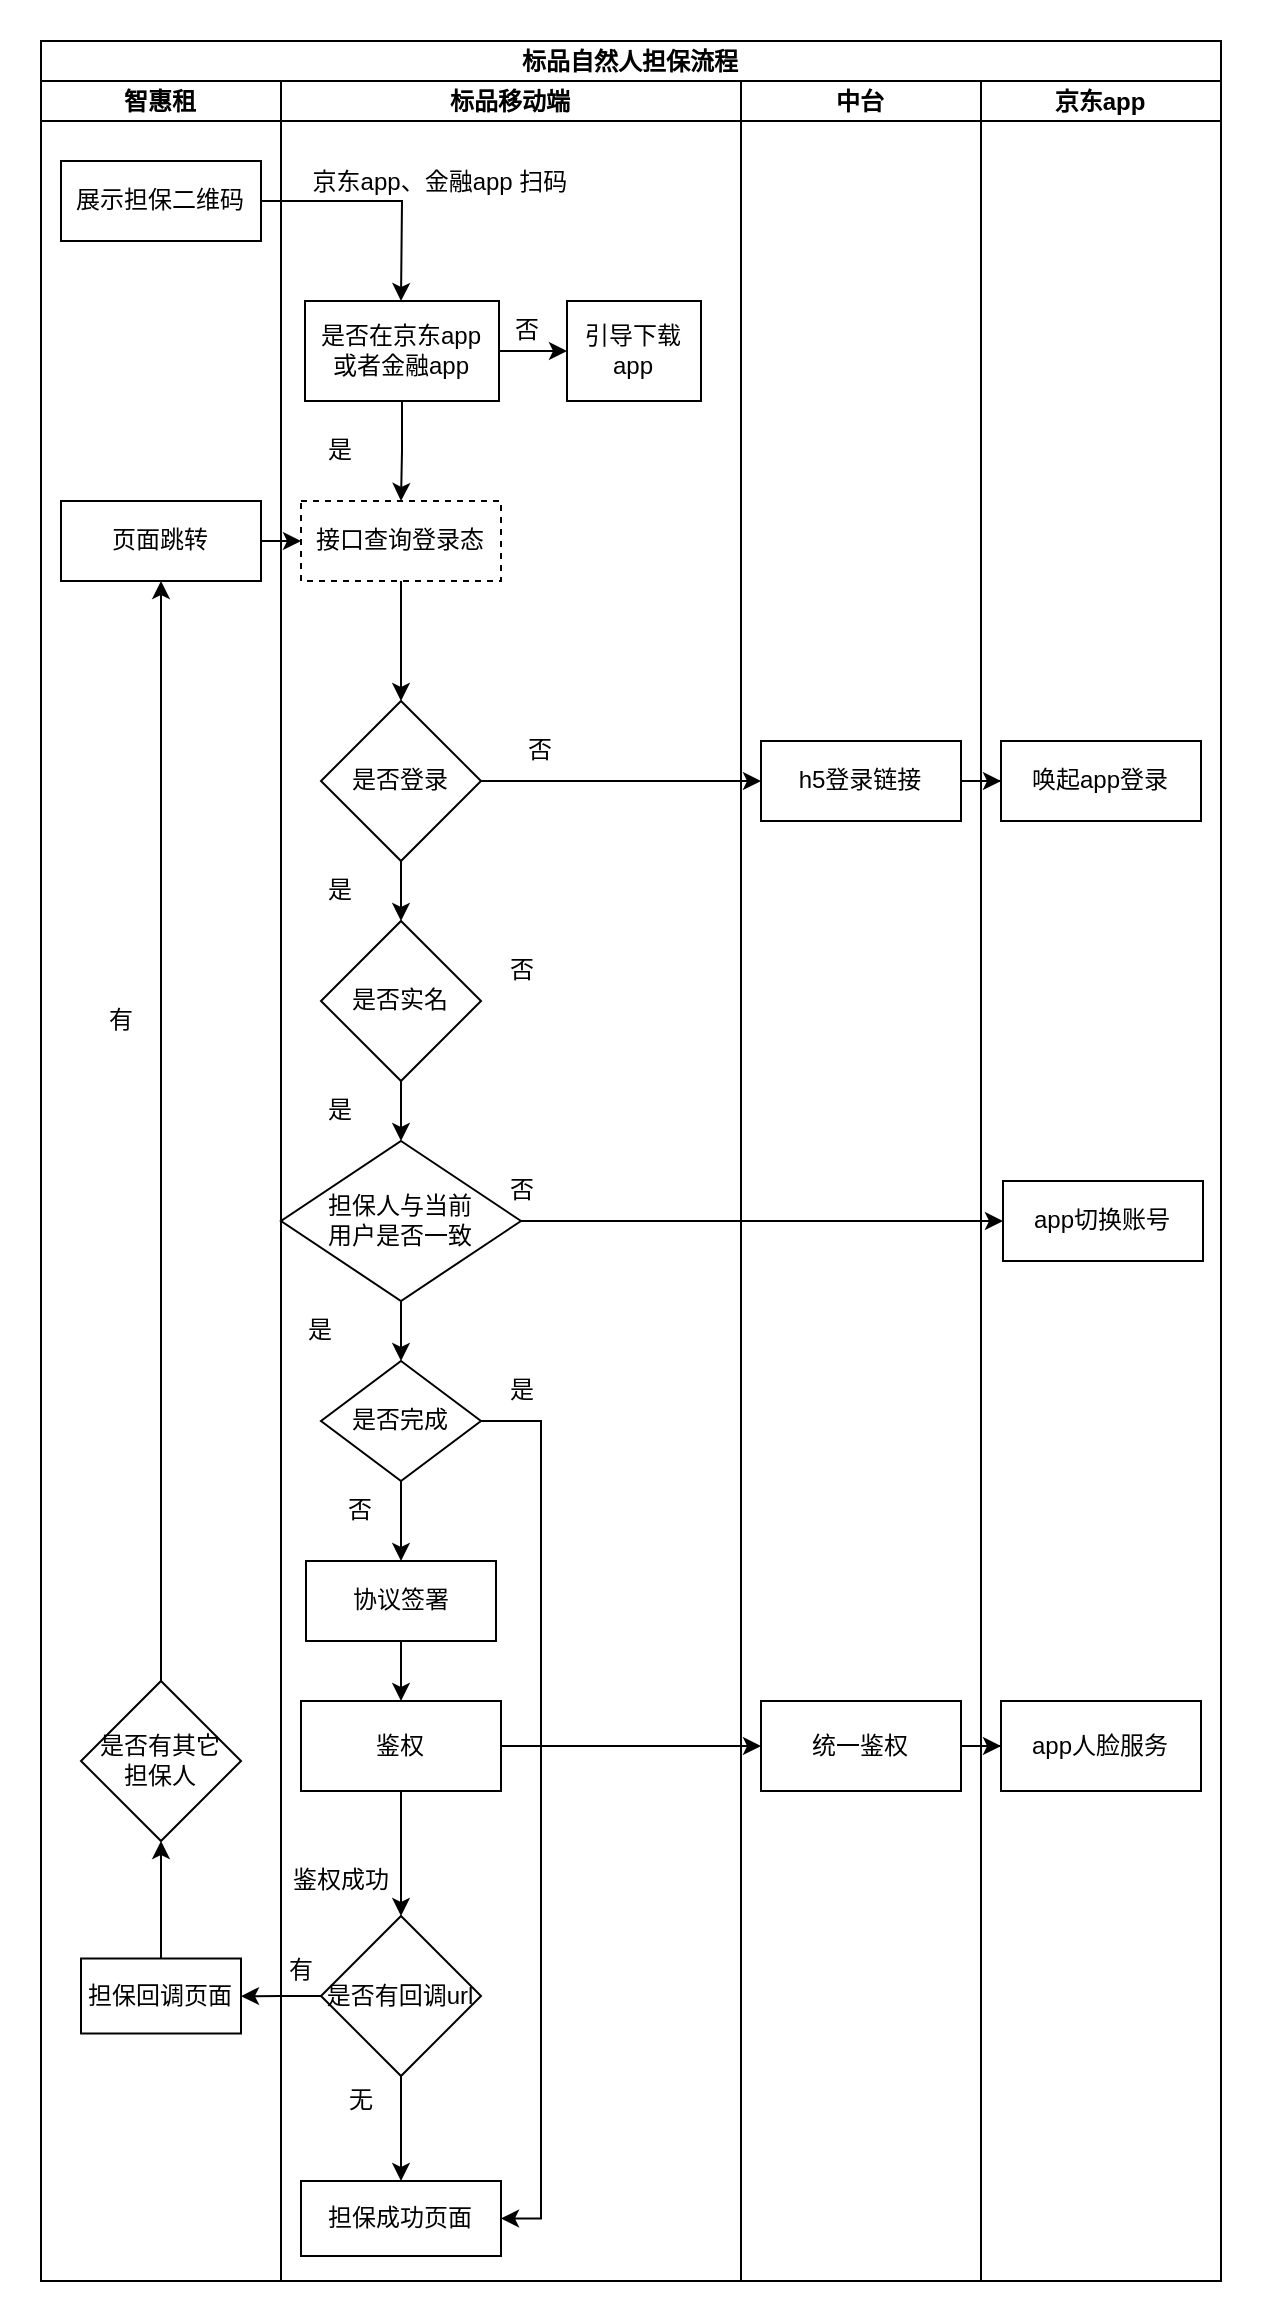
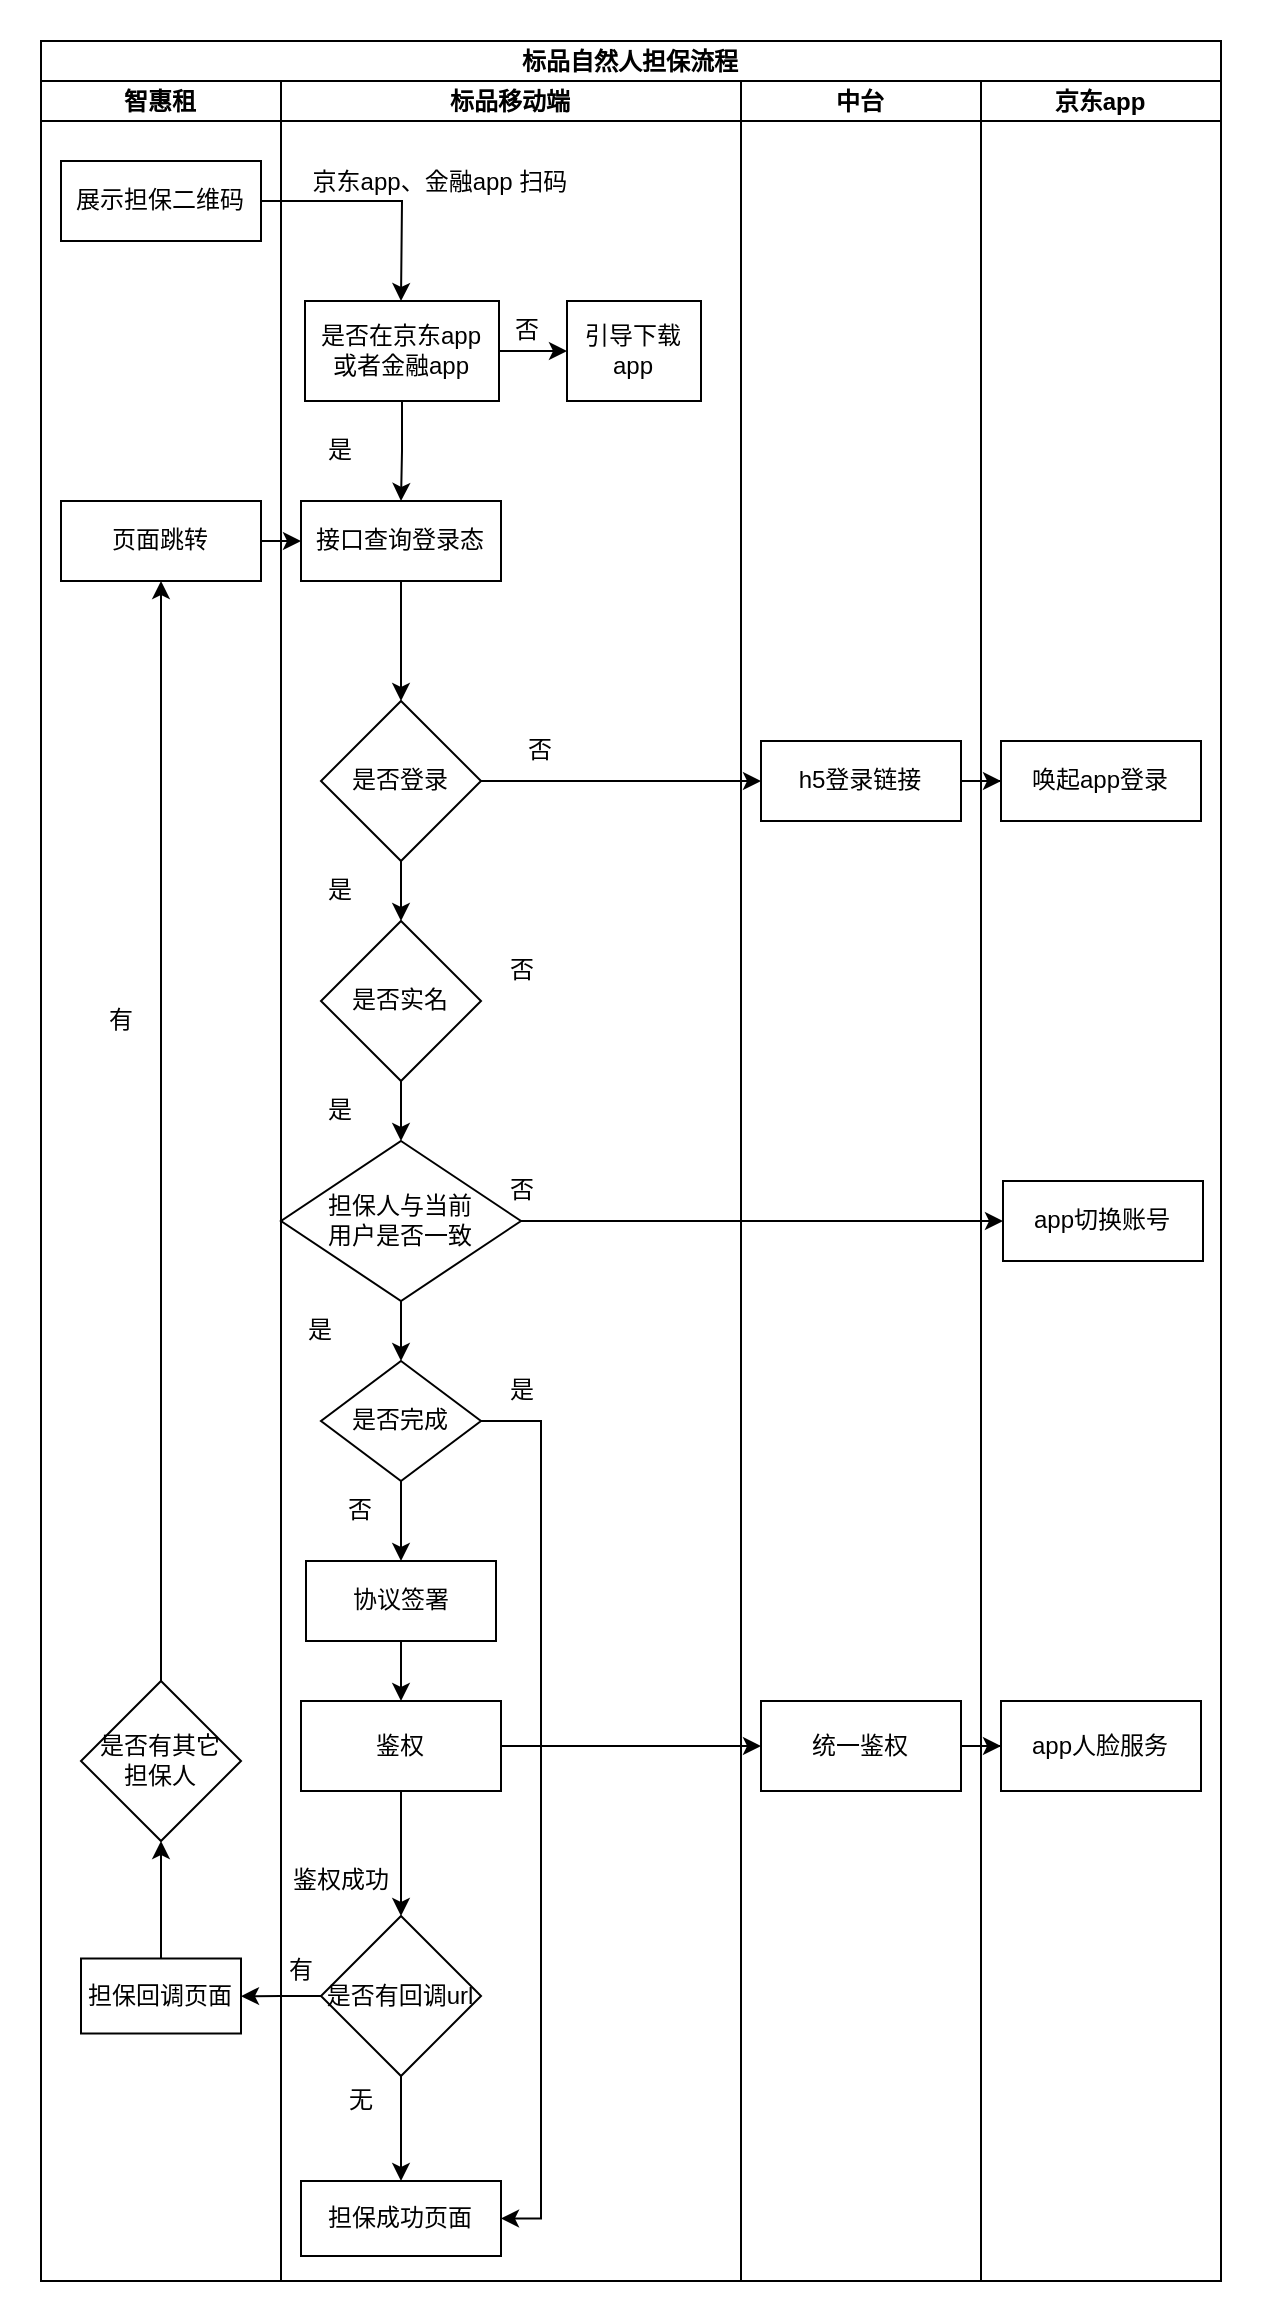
  <mxCell id="0" />
  <mxCell id="1" parent="0" />
  <mxCell id="2" value="标品自然人担保流程" style="swimlane;childLayout=stackLayout;resizeParent=1;resizeParentMax=0;startSize=20;" parent="1" vertex="1"><mxGeometry x="20" y="20" width="590" height="1120" as="geometry" /></mxCell>
  <mxCell id="3" value="智惠租" style="swimlane;startSize=20;" parent="2" vertex="1"><mxGeometry y="20" width="120" height="1100" as="geometry" /></mxCell>
  <mxCell id="4" value="展示担保二维码" style="rounded=0;whiteSpace=wrap;html=1;" parent="3" vertex="1"><mxGeometry x="10" y="40" width="100" height="40" as="geometry" /></mxCell>
  <mxCell id="5" value="页面跳转" style="rounded=0;whiteSpace=wrap;html=1;" parent="3" vertex="1"><mxGeometry x="10" y="210" width="100" height="40" as="geometry" /></mxCell>
  <mxCell id="6" value="担保回调页面" style="whiteSpace=wrap;html=1;rounded=0;" parent="3" vertex="1"><mxGeometry x="20" y="938.75" width="80" height="37.5" as="geometry" /></mxCell>
  <mxCell id="7" value="标品移动端" style="swimlane;startSize=20;" parent="2" vertex="1"><mxGeometry x="120" y="20" width="230" height="1100" as="geometry" /></mxCell>
- <mxCell id="8" value="接口查询登录态" style="rounded=0;whiteSpace=wrap;html=1;dashed=1;" parent="7" vertex="1"><mxGeometry x="10" y="210" width="100" height="40" as="geometry" /></mxCell>
+ <mxCell id="8" value="接口查询登录态" style="rounded=0;whiteSpace=wrap;html=1;" parent="7" vertex="1"><mxGeometry x="10" y="210" width="100" height="40" as="geometry" /></mxCell>
  <mxCell id="9" value="是否实名" style="rhombus;whiteSpace=wrap;html=1;rounded=0;" parent="7" vertex="1"><mxGeometry x="20" y="420" width="80" height="80" as="geometry" /></mxCell>
  <mxCell id="10" value="" style="edgeStyle=orthogonalEdgeStyle;rounded=0;orthogonalLoop=1;jettySize=auto;html=1;entryX=0.5;entryY=0;entryDx=0;entryDy=0;" parent="7" source="9" target="11" edge="1"><mxGeometry relative="1" as="geometry"><mxPoint x="60" y="540" as="targetPoint" /></mxGeometry></mxCell>
  <mxCell id="11" value="担保人与当前&lt;br&gt;用户是否一致" style="rhombus;whiteSpace=wrap;html=1;rounded=0;" parent="7" vertex="1"><mxGeometry y="530" width="120" height="80" as="geometry" /></mxCell>
  <mxCell id="12" value="否" style="text;html=1;strokeColor=none;fillColor=none;align=center;verticalAlign=middle;whiteSpace=wrap;rounded=0;" parent="7" vertex="1"><mxGeometry x="91" y="540" width="60" height="30" as="geometry" /></mxCell>
  <mxCell id="13" value="否" style="text;html=1;strokeColor=none;fillColor=none;align=center;verticalAlign=middle;whiteSpace=wrap;rounded=0;" parent="7" vertex="1"><mxGeometry x="91" y="430" width="60" height="30" as="geometry" /></mxCell>
  <mxCell id="14" value="否" style="text;html=1;strokeColor=none;fillColor=none;align=center;verticalAlign=middle;whiteSpace=wrap;rounded=0;" parent="7" vertex="1"><mxGeometry x="100" y="320" width="60" height="30" as="geometry" /></mxCell>
  <mxCell id="15" value="是" style="text;html=1;strokeColor=none;fillColor=none;align=center;verticalAlign=middle;whiteSpace=wrap;rounded=0;" parent="7" vertex="1"><mxGeometry y="390" width="60" height="30" as="geometry" /></mxCell>
  <mxCell id="16" value="是" style="text;html=1;strokeColor=none;fillColor=none;align=center;verticalAlign=middle;whiteSpace=wrap;rounded=0;" parent="7" vertex="1"><mxGeometry y="500" width="60" height="30" as="geometry" /></mxCell>
  <mxCell id="17" value="鉴权" style="whiteSpace=wrap;html=1;rounded=0;" parent="7" vertex="1"><mxGeometry x="10" y="810" width="100" height="45" as="geometry" /></mxCell>
  <mxCell id="18" value="是" style="text;html=1;strokeColor=none;fillColor=none;align=center;verticalAlign=middle;whiteSpace=wrap;rounded=0;" parent="7" vertex="1"><mxGeometry x="-10" y="610" width="60" height="30" as="geometry" /></mxCell>
  <mxCell id="19" style="edgeStyle=orthogonalEdgeStyle;rounded=0;orthogonalLoop=1;jettySize=auto;html=1;exitX=0.5;exitY=1;exitDx=0;exitDy=0;" parent="7" source="20" target="17" edge="1"><mxGeometry relative="1" as="geometry" /></mxCell>
  <mxCell id="20" value="协议签署" style="whiteSpace=wrap;html=1;rounded=0;" parent="7" vertex="1"><mxGeometry x="12.5" y="740" width="95" height="40" as="geometry" /></mxCell>
  <mxCell id="21" value="担保成功页面" style="whiteSpace=wrap;html=1;rounded=0;" parent="7" vertex="1"><mxGeometry x="10" y="1050" width="100" height="37.5" as="geometry" /></mxCell>
  <mxCell id="22" value="有" style="text;html=1;align=center;verticalAlign=middle;resizable=0;points=[];autosize=1;strokeColor=none;fillColor=none;" parent="7" vertex="1"><mxGeometry x="-10" y="930" width="40" height="30" as="geometry" /></mxCell>
  <mxCell id="23" style="edgeStyle=orthogonalEdgeStyle;rounded=0;orthogonalLoop=1;jettySize=auto;html=1;exitX=0.5;exitY=1;exitDx=0;exitDy=0;entryX=0.5;entryY=0;entryDx=0;entryDy=0;" parent="7" source="25" target="20" edge="1"><mxGeometry relative="1" as="geometry" /></mxCell>
  <mxCell id="24" style="edgeStyle=orthogonalEdgeStyle;rounded=0;orthogonalLoop=1;jettySize=auto;html=1;exitX=1;exitY=0.5;exitDx=0;exitDy=0;entryX=1;entryY=0.5;entryDx=0;entryDy=0;" parent="7" source="25" target="21" edge="1"><mxGeometry relative="1" as="geometry" /></mxCell>
  <mxCell id="25" value="是否完成" style="rhombus;whiteSpace=wrap;html=1;rounded=0;" parent="7" vertex="1"><mxGeometry x="20" y="640" width="80" height="60" as="geometry" /></mxCell>
  <mxCell id="26" value="" style="edgeStyle=orthogonalEdgeStyle;rounded=0;orthogonalLoop=1;jettySize=auto;html=1;" parent="7" source="11" target="25" edge="1"><mxGeometry relative="1" as="geometry" /></mxCell>
  <mxCell id="27" value="是" style="text;html=1;strokeColor=none;fillColor=none;align=center;verticalAlign=middle;whiteSpace=wrap;rounded=0;" parent="7" vertex="1"><mxGeometry x="91" y="640" width="60" height="30" as="geometry" /></mxCell>
  <mxCell id="28" value="否" style="text;html=1;strokeColor=none;fillColor=none;align=center;verticalAlign=middle;whiteSpace=wrap;rounded=0;" parent="7" vertex="1"><mxGeometry x="10" y="700" width="60" height="30" as="geometry" /></mxCell>
  <mxCell id="29" style="edgeStyle=orthogonalEdgeStyle;rounded=0;orthogonalLoop=1;jettySize=auto;html=1;exitX=0.5;exitY=1;exitDx=0;exitDy=0;entryX=0.5;entryY=0;entryDx=0;entryDy=0;" edge="1" parent="7" source="30" target="8"><mxGeometry relative="1" as="geometry" /></mxCell>
  <mxCell id="30" value="是否在京东app&lt;br&gt;或者金融app" style="rounded=0;whiteSpace=wrap;html=1;" vertex="1" parent="7"><mxGeometry x="12" y="110" width="97" height="50" as="geometry" /></mxCell>
  <mxCell id="31" value="是" style="text;html=1;strokeColor=none;fillColor=none;align=center;verticalAlign=middle;whiteSpace=wrap;rounded=0;" vertex="1" parent="7"><mxGeometry y="170" width="60" height="30" as="geometry" /></mxCell>
  <mxCell id="32" value="否" style="text;html=1;align=center;verticalAlign=middle;resizable=0;points=[];autosize=1;strokeColor=none;fillColor=none;" vertex="1" parent="7"><mxGeometry x="103" y="110" width="40" height="30" as="geometry" /></mxCell>
  <mxCell id="33" value="引导下载app" style="rounded=0;whiteSpace=wrap;html=1;" vertex="1" parent="7"><mxGeometry x="143" y="110" width="67" height="50" as="geometry" /></mxCell>
  <mxCell id="34" value="" style="edgeStyle=orthogonalEdgeStyle;rounded=0;orthogonalLoop=1;jettySize=auto;html=1;" edge="1" parent="7" source="30" target="33"><mxGeometry relative="1" as="geometry" /></mxCell>
  <mxCell id="35" value="京东app、金融app 扫码" style="text;html=1;align=center;verticalAlign=middle;whiteSpace=wrap;rounded=0;" parent="7" vertex="1"><mxGeometry y="26" width="160" height="50" as="geometry" /></mxCell>
  <mxCell id="36" value="中台" style="swimlane;startSize=20;" parent="2" vertex="1"><mxGeometry x="350" y="20" width="120" height="1100" as="geometry" /></mxCell>
  <mxCell id="37" value="h5登录链接" style="whiteSpace=wrap;html=1;rounded=0;" parent="36" vertex="1"><mxGeometry x="10" y="330" width="100" height="40" as="geometry" /></mxCell>
  <mxCell id="38" value="统一鉴权" style="whiteSpace=wrap;html=1;rounded=0;" parent="36" vertex="1"><mxGeometry x="10" y="810" width="100" height="45" as="geometry" /></mxCell>
  <mxCell id="39" value="京东app" style="swimlane;startSize=20;" parent="2" vertex="1"><mxGeometry x="470" y="20" width="120" height="1100" as="geometry" /></mxCell>
  <mxCell id="40" value="唤起app登录" style="whiteSpace=wrap;html=1;rounded=0;" parent="39" vertex="1"><mxGeometry x="10" y="330" width="100" height="40" as="geometry" /></mxCell>
  <mxCell id="41" value="app切换账号" style="whiteSpace=wrap;html=1;rounded=0;" parent="39" vertex="1"><mxGeometry x="11" y="550" width="100" height="40" as="geometry" /></mxCell>
  <mxCell id="42" value="app人脸服务" style="whiteSpace=wrap;html=1;rounded=0;" parent="39" vertex="1"><mxGeometry x="10" y="810" width="100" height="45" as="geometry" /></mxCell>
  <mxCell id="43" value="" style="edgeStyle=orthogonalEdgeStyle;rounded=0;orthogonalLoop=1;jettySize=auto;html=1;" parent="2" source="4" edge="1"><mxGeometry relative="1" as="geometry"><mxPoint x="180" y="130" as="targetPoint" /></mxGeometry></mxCell>
  <mxCell id="44" style="edgeStyle=orthogonalEdgeStyle;rounded=0;orthogonalLoop=1;jettySize=auto;html=1;exitX=1;exitY=0.5;exitDx=0;exitDy=0;entryX=0;entryY=0.5;entryDx=0;entryDy=0;" parent="2" source="5" target="8" edge="1"><mxGeometry relative="1" as="geometry" /></mxCell>
  <mxCell id="45" value="" style="edgeStyle=orthogonalEdgeStyle;rounded=0;orthogonalLoop=1;jettySize=auto;html=1;" parent="2" source="37" target="40" edge="1"><mxGeometry relative="1" as="geometry" /></mxCell>
  <mxCell id="46" value="" style="edgeStyle=orthogonalEdgeStyle;rounded=0;orthogonalLoop=1;jettySize=auto;html=1;" parent="2" source="11" target="41" edge="1"><mxGeometry relative="1" as="geometry" /></mxCell>
  <mxCell id="47" value="" style="edgeStyle=orthogonalEdgeStyle;rounded=0;orthogonalLoop=1;jettySize=auto;html=1;" parent="2" source="17" target="38" edge="1"><mxGeometry relative="1" as="geometry" /></mxCell>
  <mxCell id="48" value="" style="edgeStyle=orthogonalEdgeStyle;rounded=0;orthogonalLoop=1;jettySize=auto;html=1;" parent="2" source="38" target="42" edge="1"><mxGeometry relative="1" as="geometry" /></mxCell>
  <mxCell id="49" value="" style="edgeStyle=orthogonalEdgeStyle;rounded=0;orthogonalLoop=1;jettySize=auto;html=1;" parent="1" source="51" target="37" edge="1"><mxGeometry relative="1" as="geometry" /></mxCell>
  <mxCell id="50" value="" style="edgeStyle=orthogonalEdgeStyle;rounded=0;orthogonalLoop=1;jettySize=auto;html=1;" parent="1" source="51" target="9" edge="1"><mxGeometry relative="1" as="geometry" /></mxCell>
  <mxCell id="51" value="是否登录" style="rhombus;whiteSpace=wrap;html=1;rounded=0;" parent="1" vertex="1"><mxGeometry x="160" y="350" width="80" height="80" as="geometry" /></mxCell>
  <mxCell id="52" value="" style="edgeStyle=orthogonalEdgeStyle;rounded=0;orthogonalLoop=1;jettySize=auto;html=1;" parent="1" source="8" target="51" edge="1"><mxGeometry relative="1" as="geometry" /></mxCell>
  <mxCell id="53" value="" style="edgeStyle=orthogonalEdgeStyle;rounded=0;orthogonalLoop=1;jettySize=auto;html=1;" parent="1" source="55" target="21" edge="1"><mxGeometry relative="1" as="geometry" /></mxCell>
  <mxCell id="54" value="" style="edgeStyle=orthogonalEdgeStyle;rounded=0;orthogonalLoop=1;jettySize=auto;html=1;" parent="1" source="55" target="6" edge="1"><mxGeometry relative="1" as="geometry" /></mxCell>
  <mxCell id="55" value="是否有回调url" style="rhombus;whiteSpace=wrap;html=1;rounded=0;" parent="1" vertex="1"><mxGeometry x="160" y="957.5" width="80" height="80" as="geometry" /></mxCell>
  <mxCell id="56" value="" style="edgeStyle=orthogonalEdgeStyle;rounded=0;orthogonalLoop=1;jettySize=auto;html=1;" parent="1" source="17" target="55" edge="1"><mxGeometry relative="1" as="geometry" /></mxCell>
  <mxCell id="57" value="鉴权成功" style="text;html=1;align=center;verticalAlign=middle;resizable=0;points=[];autosize=1;strokeColor=none;fillColor=none;" parent="1" vertex="1"><mxGeometry x="135" y="925" width="70" height="30" as="geometry" /></mxCell>
  <mxCell id="58" value="无" style="text;html=1;align=center;verticalAlign=middle;resizable=0;points=[];autosize=1;strokeColor=none;fillColor=none;" parent="1" vertex="1"><mxGeometry x="160" y="1035" width="40" height="30" as="geometry" /></mxCell>
  <mxCell id="59" style="edgeStyle=orthogonalEdgeStyle;rounded=0;orthogonalLoop=1;jettySize=auto;html=1;exitX=0.5;exitY=0;exitDx=0;exitDy=0;entryX=0.5;entryY=1;entryDx=0;entryDy=0;" parent="1" source="60" target="5" edge="1"><mxGeometry relative="1" as="geometry" /></mxCell>
  <mxCell id="60" value="是否有其它&lt;br&gt;担保人" style="rhombus;whiteSpace=wrap;html=1;rounded=0;" parent="1" vertex="1"><mxGeometry x="40" y="840" width="80" height="80" as="geometry" /></mxCell>
  <mxCell id="61" value="" style="edgeStyle=orthogonalEdgeStyle;rounded=0;orthogonalLoop=1;jettySize=auto;html=1;" parent="1" source="6" target="60" edge="1"><mxGeometry relative="1" as="geometry" /></mxCell>
  <mxCell id="62" value="有" style="text;html=1;align=center;verticalAlign=middle;resizable=0;points=[];autosize=1;strokeColor=none;fillColor=none;" parent="1" vertex="1"><mxGeometry x="40" y="495" width="40" height="30" as="geometry" /></mxCell>
